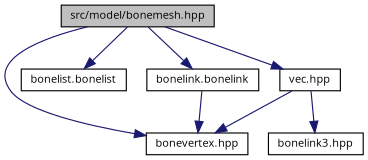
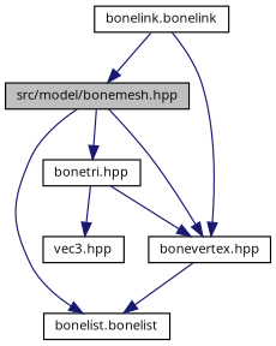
  digraph {
    fontname="Open Sans"
    node [color=black fontname="Open Sans" fontsize=10 shape=record]
    edge [color=midnightblue fontname="Open Sans" fontsize=10 labelfontname=FreeSans labelfontsize=10 style=solid]
    n1 [fillcolor=grey75 fontcolor=black height=0.2 label="src/model/bonemesh.hpp" style=filled width=0.4]
    n2 [height=0.2 label="bonevertex.hpp" width=0.4]
    n3 [height=0.2 label="bonelist.bonelist" width=0.4]
-   n4 [height=0.2 label="vec.hpp" width=0.4]
+   n4 [height=0.2 label="bonetri.hpp" width=0.4]
    n5 [height=0.2 label="bonelink.bonelink" width=0.4]
-   n6 [height=0.2 label="bonelink3.hpp" width=0.4]
+   n6 [height=0.2 label="vec3.hpp" width=0.4]
    n1 -> n2
    n1 -> n3
    n1 -> n4
-   n1 -> n5
+   n5 -> n1
+   n2 -> n3
    n4 -> n2
    n4 -> n6
    n5 -> n2
  }
